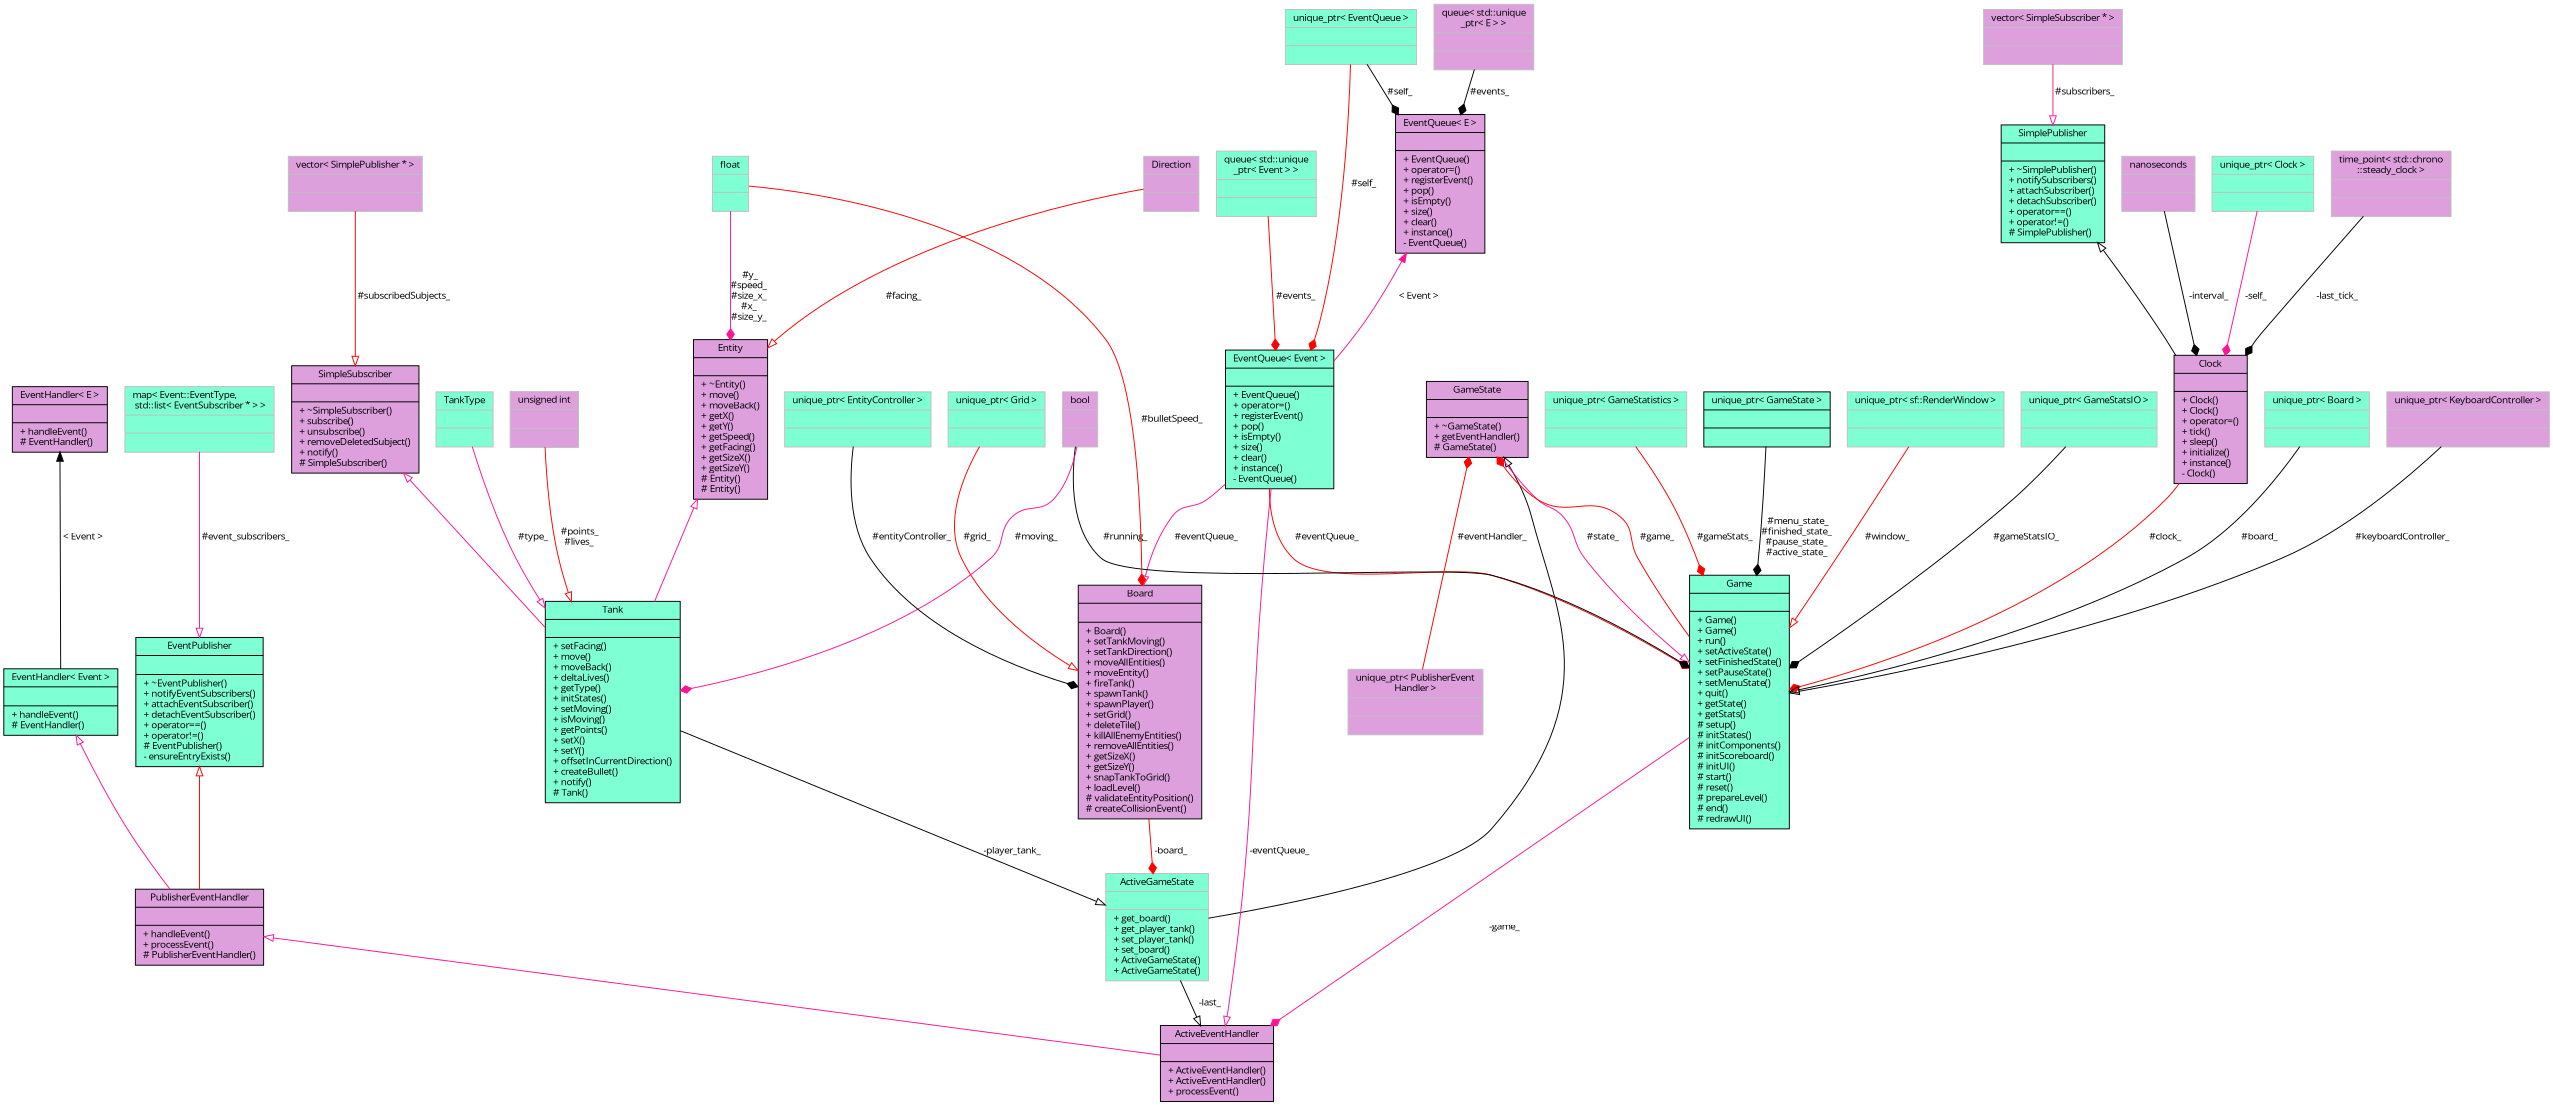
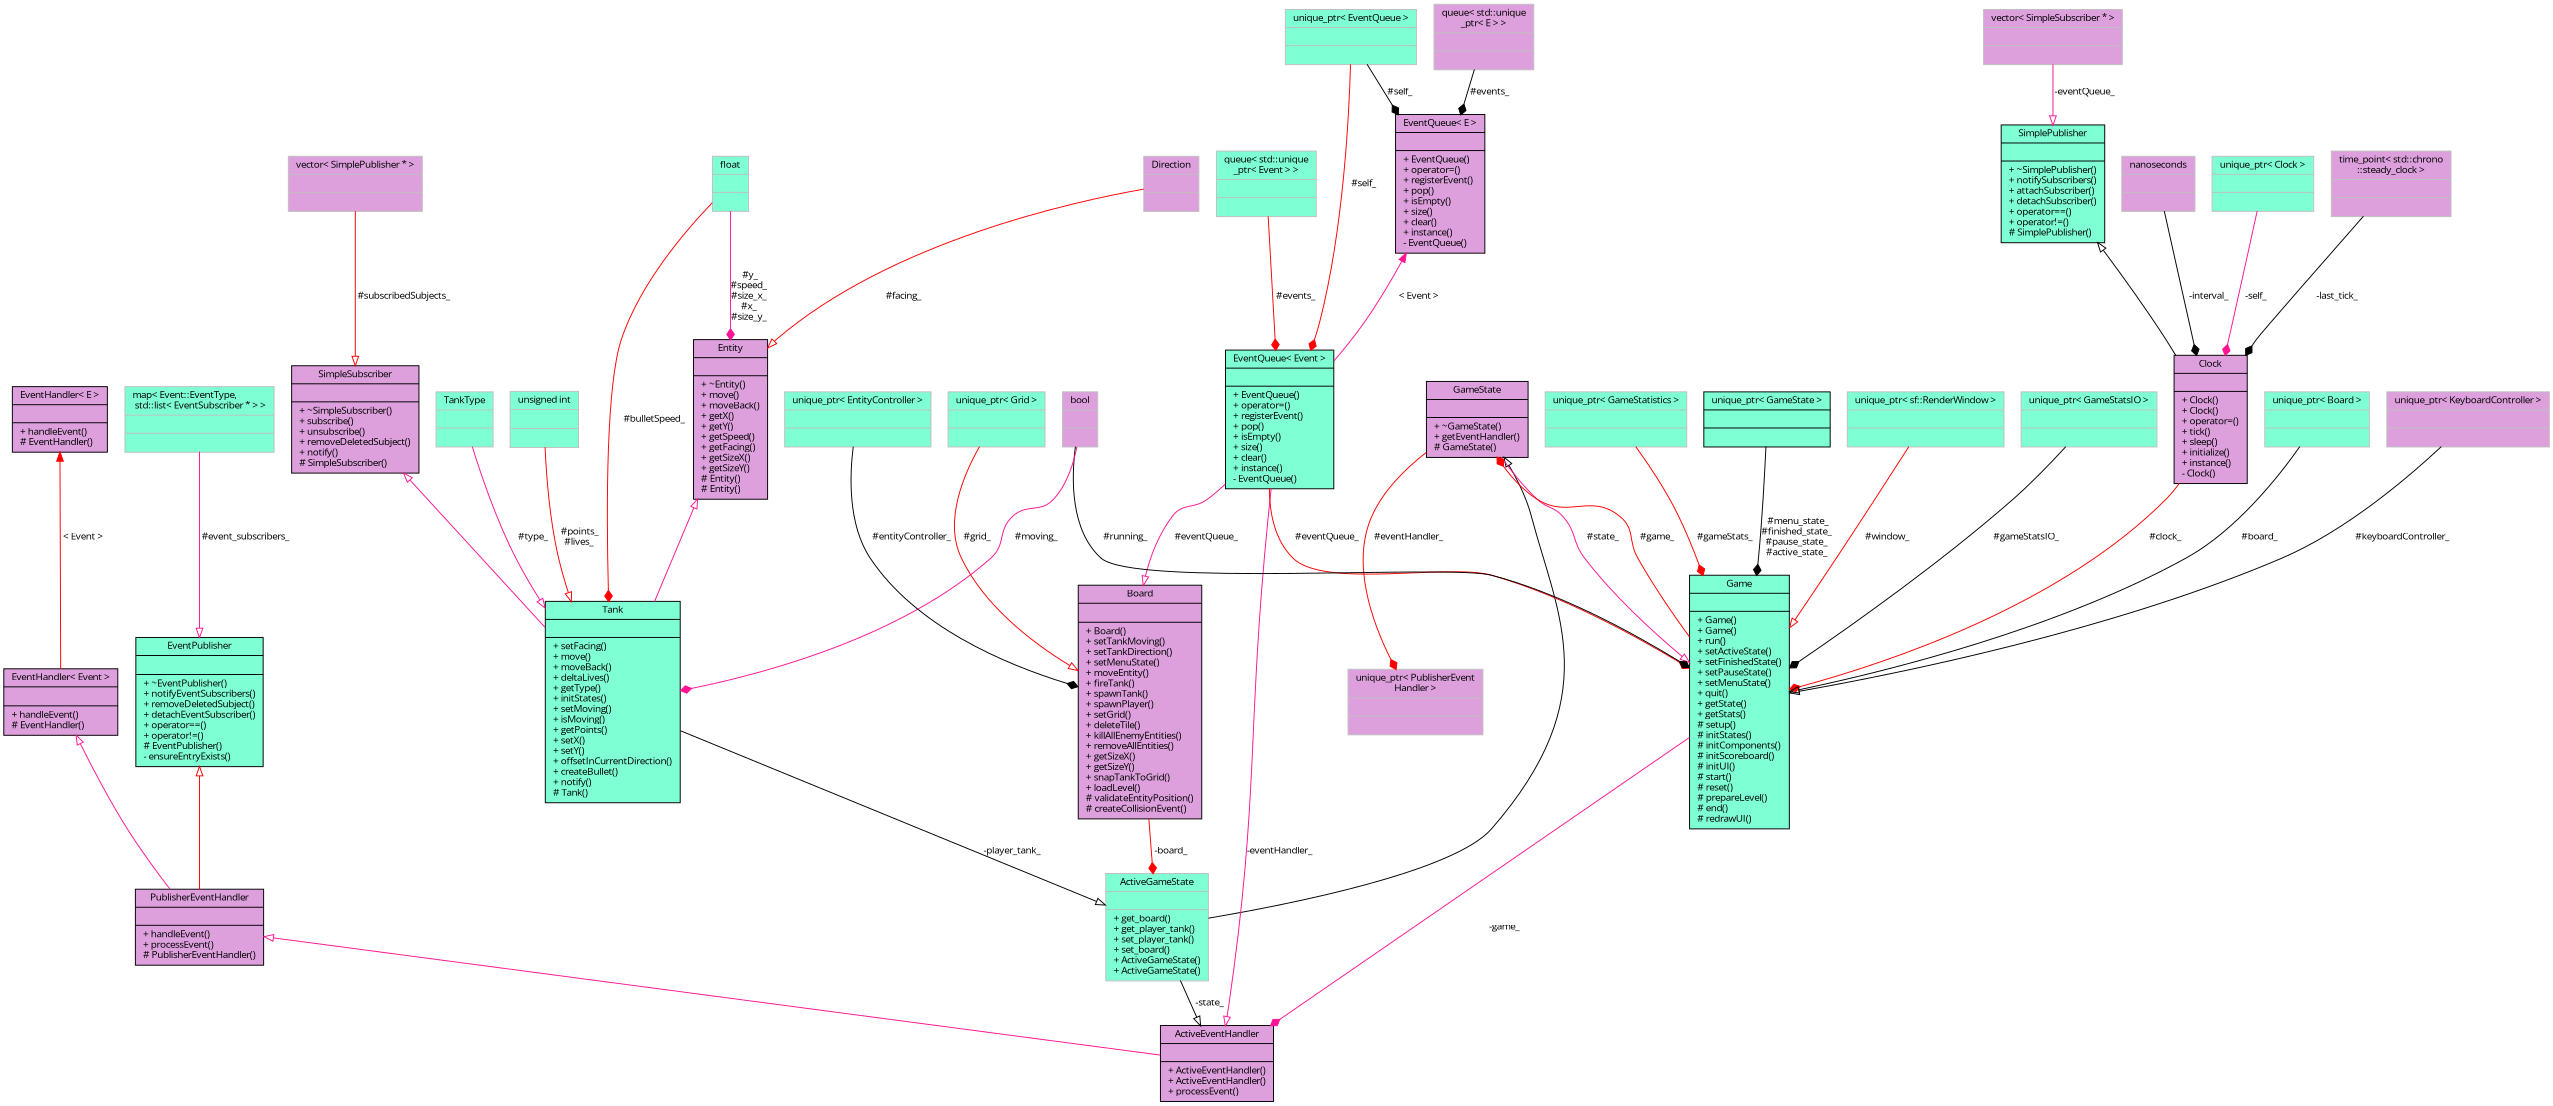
  digraph {
    fontname="Open Sans"
    node [color=grey75 fillcolor=aquamarine fontname="Open Sans" fontsize=10 shape=record style=filled]
    edge [color=red fontname="Open Sans" fontsize=10 labelfontname=Helvetica labelfontsize=10 style=solid arrowhead=diamond]
    n1 [color=black fillcolor=plum fontcolor=black height=0.2 label="{ActiveEventHandler\n||+ ActiveEventHandler()\l+ ActiveEventHandler()\l+ processEvent()\l}" width=0.4]
    n2 [color=black fillcolor=plum height=0.2 label="{PublisherEventHandler\n||+ handleEvent()\l+ processEvent()\l# PublisherEventHandler()\l}" width=0.4]
-   n3 [color=black height=0.2 label="{EventPublisher\n||+ ~EventPublisher()\l+ notifyEventSubscribers()\l+ attachEventSubscriber()\l+ detachEventSubscriber()\l+ operator==()\l+ operator!=()\l# EventPublisher()\l- ensureEntryExists()\l}" width=0.4]
+   n3 [color=black height=0.2 label="{EventPublisher\n||+ ~EventPublisher()\l+ notifyEventSubscribers()\l+ removeDeletedSubject()\l+ detachEventSubscriber()\l+ operator==()\l+ operator!=()\l# EventPublisher()\l- ensureEntryExists()\l}" width=0.4]
    n4 [height=0.2 label="{map\< Event::EventType,\l std::list\< EventSubscriber * \> \>\n||}" width=0.4]
-   n5 [color=black height=0.2 label="{EventHandler\< Event \>\n||+ handleEvent()\l# EventHandler()\l}" width=0.4]
+   n5 [color=black fillcolor=plum height=0.2 label="{EventHandler\< Event \>\n||+ handleEvent()\l# EventHandler()\l}" width=0.4]
    n6 [color=black fillcolor=plum height=0.2 label="{EventHandler\< E \>\n||+ handleEvent()\l# EventHandler()\l}" width=0.4]
    n7 [height=0.2 label="{ActiveGameState\n||+ get_board()\l+ get_player_tank()\l+ set_player_tank()\l+ set_board()\l+ ActiveGameState()\l+ ActiveGameState()\l}" width=0.4]
    n8 [color=black fillcolor=plum height=0.2 label="{GameState\n||+ ~GameState()\l+ getEventHandler()\l# GameState()\l}" width=0.4]
    n9 [color=black height=0.2 label="{Game\n||+ Game()\l+ Game()\l+ run()\l+ setActiveState()\l+ setFinishedState()\l+ setPauseState()\l+ setMenuState()\l+ quit()\l+ getState()\l+ getStats()\l# setup()\l# initStates()\l# initComponents()\l# initScoreboard()\l# initUI()\l# start()\l# reset()\l# prepareLevel()\l# end()\l# redrawUI()\l}" width=0.4]
    n10 [fillcolor=plum height=0.2 label="{unique_ptr\< KeyboardController \>\n||}" width=0.4]
    n11 [height=0.2 label="{unique_ptr\< GameStatistics \>\n||}" width=0.4]
    n12 [color=black height=0.2 label="{unique_ptr\< GameState \>\n||}" width=0.4]
    n13 [height=0.2 label="{unique_ptr\< sf::RenderWindow \>\n||}" width=0.4]
    n14 [color=black height=0.2 label="{EventQueue\< Event \>\n||+ EventQueue()\l+ operator=()\l+ registerEvent()\l+ pop()\l+ isEmpty()\l+ size()\l+ clear()\l+ instance()\l- EventQueue()\l}" width=0.4]
-   n15 [color=black fillcolor=plum height=0.2 label="{Board\n||+ Board()\l+ setTankMoving()\l+ setTankDirection()\l+ moveAllEntities()\l+ moveEntity()\l+ fireTank()\l+ spawnTank()\l+ spawnPlayer()\l+ setGrid()\l+ deleteTile()\l+ killAllEnemyEntities()\l+ removeAllEntities()\l+ getSizeX()\l+ getSizeY()\l+ snapTankToGrid()\l+ loadLevel()\l# validateEntityPosition()\l# createCollisionEvent()\l}" width=0.4]
+   n15 [color=black fillcolor=plum height=0.2 label="{Board\n||+ Board()\l+ setTankMoving()\l+ setTankDirection()\l+ setMenuState()\l+ moveEntity()\l+ fireTank()\l+ spawnTank()\l+ spawnPlayer()\l+ setGrid()\l+ deleteTile()\l+ killAllEnemyEntities()\l+ removeAllEntities()\l+ getSizeX()\l+ getSizeY()\l+ snapTankToGrid()\l+ loadLevel()\l# validateEntityPosition()\l# createCollisionEvent()\l}" width=0.4]
    n16 [height=0.2 label="{queue\< std::unique\l_ptr\< Event \> \>\n||}" width=0.4]
    n17 [height=0.2 label="{unique_ptr\< EventQueue \>\n||}" width=0.4]
    n18 [color=black fillcolor=plum height=0.2 label="{EventQueue\< E \>\n||+ EventQueue()\l+ operator=()\l+ registerEvent()\l+ pop()\l+ isEmpty()\l+ size()\l+ clear()\l+ instance()\l- EventQueue()\l}" width=0.4]
    n19 [fillcolor=plum height=0.2 label="{queue\< std::unique\l_ptr\< E \> \>\n||}" width=0.4]
    n20 [height=0.2 label="{unique_ptr\< GameStatsIO \>\n||}" width=0.4]
    n21 [color=black fillcolor=plum height=0.2 label="{Clock\n||+ Clock()\l+ Clock()\l+ operator=()\l+ tick()\l+ sleep()\l+ initialize()\l+ instance()\l- Clock()\l}" width=0.4]
    n22 [color=black height=0.2 label="{SimplePublisher\n||+ ~SimplePublisher()\l+ notifySubscribers()\l+ attachSubscriber()\l+ detachSubscriber()\l+ operator==()\l+ operator!=()\l# SimplePublisher()\l}" width=0.4]
    n23 [fillcolor=plum height=0.2 label="{vector\< SimpleSubscriber * \>\n||}" width=0.4]
    n24 [fillcolor=plum height=0.2 label="{nanoseconds\n||}" width=0.4]
    n25 [height=0.2 label="{unique_ptr\< Clock \>\n||}" width=0.4]
    n26 [fillcolor=plum height=0.2 label="{time_point\< std::chrono\l::steady_clock \>\n||}" width=0.4]
    n27 [fillcolor=plum height=0.2 label="{bool\n||}" width=0.4]
    n28 [color=black height=0.2 label="{Tank\n||+ setFacing()\l+ move()\l+ moveBack()\l+ deltaLives()\l+ getType()\l+ initStates()\l+ setMoving()\l+ isMoving()\l+ getPoints()\l+ setX()\l+ setY()\l+ offsetInCurrentDirection()\l+ createBullet()\l+ notify()\l# Tank()\l}" width=0.4]
    n29 [height=0.2 label="{unique_ptr\< Board \>\n||}" width=0.4]
    n30 [fillcolor=plum height=0.2 label="{unique_ptr\< PublisherEvent\lHandler \>\n||}" width=0.4]
    n31 [height=0.2 label="{unique_ptr\< EntityController \>\n||}" width=0.4]
    n32 [height=0.2 label="{unique_ptr\< Grid \>\n||}" width=0.4]
    n33 [color=black fillcolor=plum height=0.2 label="{Entity\n||+ ~Entity()\l+ move()\l+ moveBack()\l+ getX()\l+ getY()\l+ getSpeed()\l+ getFacing()\l+ getSizeX()\l+ getSizeY()\l# Entity()\l# Entity()\l}" width=0.4]
    n34 [height=0.2 label="{float\n||}" width=0.4]
    n35 [fillcolor=plum height=0.2 label="{Direction\n||}" width=0.4]
    n36 [color=black fillcolor=plum height=0.2 label="{SimpleSubscriber\n||+ ~SimpleSubscriber()\l+ subscribe()\l+ unsubscribe()\l+ removeDeletedSubject()\l+ notify()\l# SimpleSubscriber()\l}" width=0.4]
    n37 [fillcolor=plum height=0.2 label="{vector\< SimplePublisher * \>\n||}" width=0.4]
    n38 [height=0.2 label="{TankType\n||}" width=0.4]
-   n39 [fillcolor=plum height=0.2 label="{unsigned int\n||}" width=0.4]
+   n39 [height=0.2 label="{unsigned int\n||}" width=0.4]
    n2 -> n1 [arrowtail=onormal color=deeppink dir=back arrowhead=""]
    n3 -> n2 [arrowtail=onormal dir=back arrowhead=""]
    n4 -> n3 [arrowhead=onormal color=deeppink label=" #event_subscribers_"]
    n5 -> n2 [arrowtail=onormal color=deeppink dir=back arrowhead=""]
-   n6 -> n5 [color=black dir=back label=" \< Event \>" arrowhead=""]
-   n7 -> n1 [arrowhead=onormal color=black label=" -last_"]
+   n6 -> n5 [dir=back label=" \< Event \>" arrowhead=""]
+   n7 -> n1 [arrowhead=onormal color=black label=" -state_"]
    n8 -> n7 [arrowtail=onormal color=black dir=back arrowhead=""]
    n8 -> n9 [arrowhead=onormal color=deeppink label=" #state_"]
    n9 -> n1 [color=deeppink label=" -game_"]
    n9 -> n8 [label=" #game_"]
    n10 -> n9 [arrowhead=onormal color=black label=" #keyboardController_"]
    n11 -> n9 [label=" #gameStats_"]
    n12 -> n9 [color=black label=" #menu_state_\n#finished_state_\n#pause_state_\n#active_state_"]
    n13 -> n9 [arrowhead=onormal label=" #window_"]
-   n14 -> n1 [arrowhead=onormal color=deeppink label=" -eventQueue_"]
+   n14 -> n1 [arrowhead=onormal color=deeppink label=" -eventHandler_"]
    n14 -> n9 [label=" #eventQueue_"]
    n14 -> n15 [arrowhead=onormal color=deeppink label=" #eventQueue_"]
    n15 -> n7 [label=" -board_"]
    n16 -> n14 [label=" #events_"]
    n17 -> n14 [label=" #self_"]
    n17 -> n18 [color=black label=" #self_"]
    n18 -> n14 [color=deeppink dir=back label=" \< Event \>" arrowhead=""]
    n19 -> n18 [color=black label=" #events_"]
    n20 -> n9 [color=black label=" #gameStatsIO_"]
    n21 -> n9 [label=" #clock_"]
    n22 -> n21 [arrowtail=onormal color=black dir=back arrowhead=""]
-   n23 -> n22 [arrowhead=onormal color=deeppink label=" #subscribers_"]
+   n23 -> n22 [arrowhead=onormal color=deeppink label=" -eventQueue_"]
    n24 -> n21 [color=black label=" -interval_"]
    n25 -> n21 [color=deeppink label=" -self_"]
    n26 -> n21 [color=black label=" -last_tick_"]
    n27 -> n9 [color=black label=" #running_"]
    n27 -> n28 [color=deeppink label=" #moving_"]
    n28 -> n7 [arrowhead=onormal color=black label=" -player_tank_"]
    n29 -> n9 [arrowhead=onormal color=black label=" #board_"]
-   n30 -> n8 [label=" #eventHandler_"]
+   n8 -> n30 [label=" #eventHandler_"]
    n31 -> n15 [color=black label=" #entityController_"]
    n32 -> n15 [arrowhead=onormal label=" #grid_"]
    n33 -> n28 [arrowtail=onormal color=deeppink dir=back arrowhead=""]
-   n34 -> n15 [label=" #bulletSpeed_"]
+   n34 -> n28 [label=" #bulletSpeed_"]
    n34 -> n33 [color=deeppink label=" #y_\n#speed_\n#size_x_\n#x_\n#size_y_"]
    n35 -> n33 [arrowhead=onormal label=" #facing_"]
    n36 -> n28 [arrowtail=onormal color=deeppink dir=back arrowhead=""]
    n37 -> n36 [arrowhead=onormal label=" #subscribedSubjects_"]
    n38 -> n28 [arrowhead=onormal color=deeppink label=" #type_"]
    n39 -> n28 [arrowhead=onormal label=" #points_\n#lives_"]
  }
